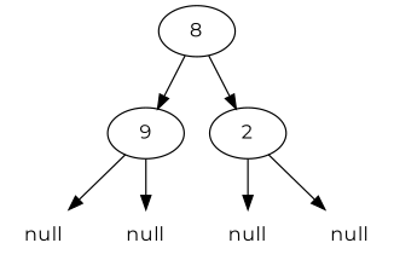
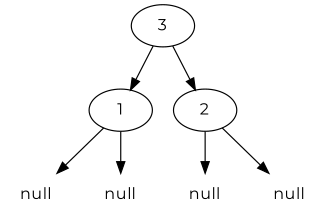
  digraph {
    fontname=Montserrat
    node [fontname=Montserrat shape=plaintext]
    edge [fontname=Montserrat]
-   n1 [label=9 shape=""]
+   n1 [label=1 shape=""]
    n2 [label=null]
    n3 [label=null]
-   n4 [label=8 shape=""]
+   n4 [label=3 shape=""]
    n5 [label=2 shape=""]
    n6 [label=null]
    n7 [label=null]
    n1 -> n2
    n1 -> n3
    n4 -> n1
    n4 -> n5
    n5 -> n6
    n5 -> n7
  }
